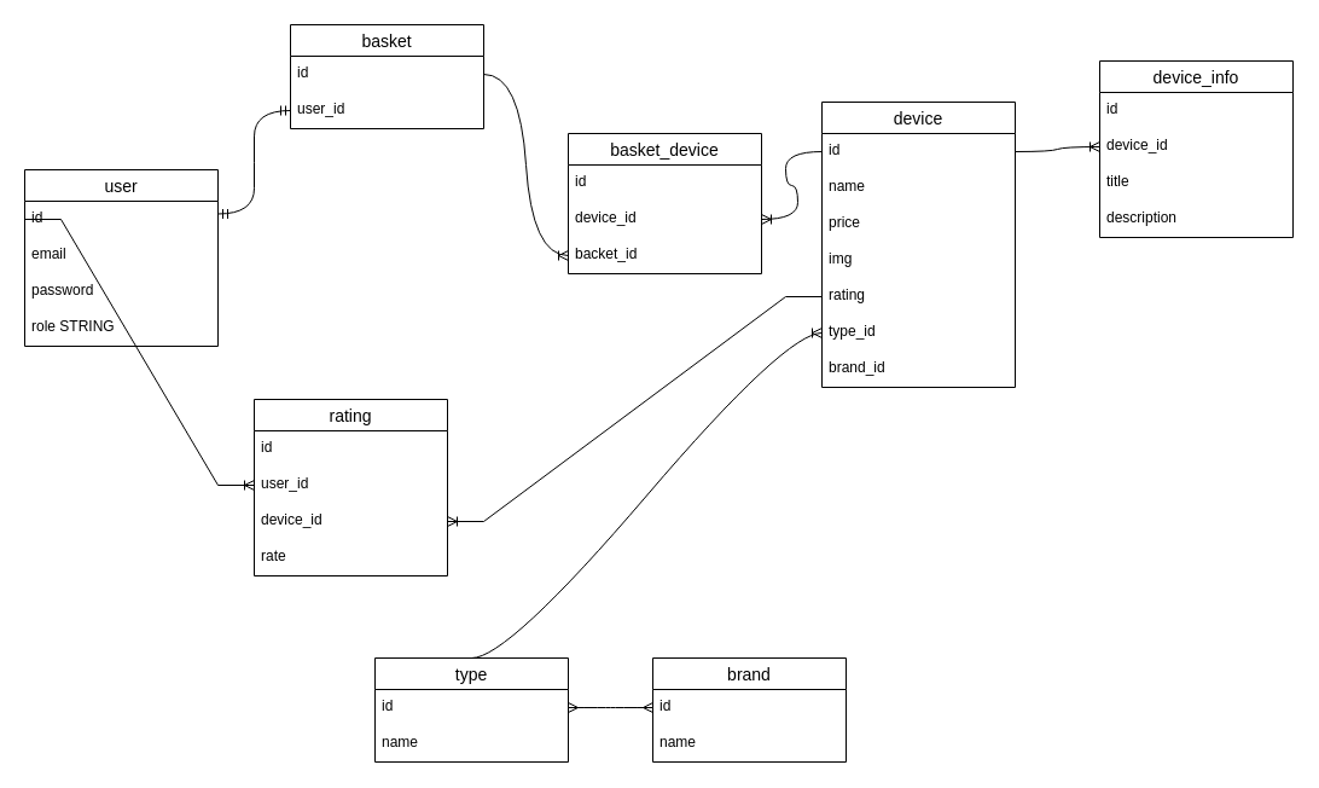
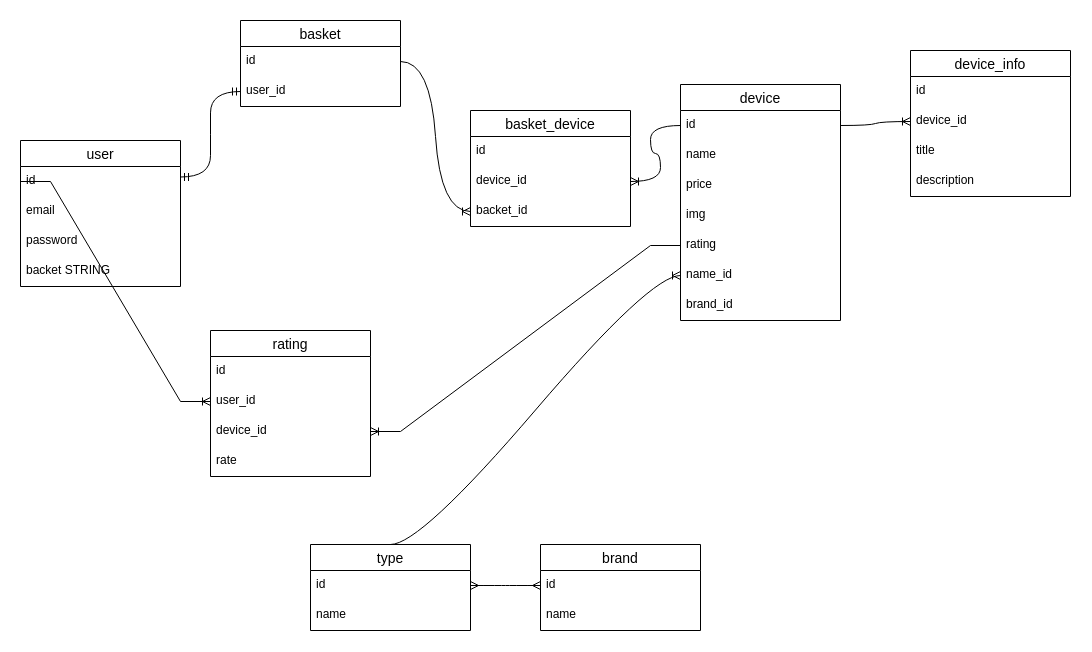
  <mxCell id="0" />
  <mxCell id="1" parent="0" />
  <mxCell id="2" value="user" style="swimlane;fontStyle=0;childLayout=stackLayout;horizontal=1;startSize=26;horizontalStack=0;resizeParent=1;resizeParentMax=0;resizeLast=0;collapsible=1;marginBottom=0;align=center;fontSize=14;" parent="1" vertex="1"><mxGeometry x="20" y="140" width="160" height="146" as="geometry" /></mxCell>
  <mxCell id="3" value="id" style="text;strokeColor=none;fillColor=none;spacingLeft=4;spacingRight=4;overflow=hidden;rotatable=0;points=[[0,0.5],[1,0.5]];portConstraint=eastwest;fontSize=12;" parent="2" vertex="1"><mxGeometry y="26" width="160" height="30" as="geometry" /></mxCell>
  <mxCell id="4" value="email" style="text;strokeColor=none;fillColor=none;spacingLeft=4;spacingRight=4;overflow=hidden;rotatable=0;points=[[0,0.5],[1,0.5]];portConstraint=eastwest;fontSize=12;" parent="2" vertex="1"><mxGeometry y="56" width="160" height="30" as="geometry" /></mxCell>
  <mxCell id="5" value="password" style="text;strokeColor=none;fillColor=none;spacingLeft=4;spacingRight=4;overflow=hidden;rotatable=0;points=[[0,0.5],[1,0.5]];portConstraint=eastwest;fontSize=12;" parent="2" vertex="1"><mxGeometry y="86" width="160" height="30" as="geometry" /></mxCell>
- <mxCell id="6" value="role STRING" style="text;strokeColor=none;fillColor=none;spacingLeft=4;spacingRight=4;overflow=hidden;rotatable=0;points=[[0,0.5],[1,0.5]];portConstraint=eastwest;fontSize=12;" parent="2" vertex="1"><mxGeometry y="116" width="160" height="30" as="geometry" /></mxCell>
+ <mxCell id="6" value="backet STRING" style="text;strokeColor=none;fillColor=none;spacingLeft=4;spacingRight=4;overflow=hidden;rotatable=0;points=[[0,0.5],[1,0.5]];portConstraint=eastwest;fontSize=12;" parent="2" vertex="1"><mxGeometry y="116" width="160" height="30" as="geometry" /></mxCell>
  <mxCell id="7" value="basket" style="swimlane;fontStyle=0;childLayout=stackLayout;horizontal=1;startSize=26;horizontalStack=0;resizeParent=1;resizeParentMax=0;resizeLast=0;collapsible=1;marginBottom=0;align=center;fontSize=14;" parent="1" vertex="1"><mxGeometry x="240" y="20" width="160" height="86" as="geometry" /></mxCell>
  <mxCell id="8" value="id" style="text;strokeColor=none;fillColor=none;spacingLeft=4;spacingRight=4;overflow=hidden;rotatable=0;points=[[0,0.5],[1,0.5]];portConstraint=eastwest;fontSize=12;" parent="7" vertex="1"><mxGeometry y="26" width="160" height="30" as="geometry" /></mxCell>
  <mxCell id="9" value="user_id" style="text;strokeColor=none;fillColor=none;spacingLeft=4;spacingRight=4;overflow=hidden;rotatable=0;points=[[0,0.5],[1,0.5]];portConstraint=eastwest;fontSize=12;" parent="7" vertex="1"><mxGeometry y="56" width="160" height="30" as="geometry" /></mxCell>
  <mxCell id="10" value="device" style="swimlane;fontStyle=0;childLayout=stackLayout;horizontal=1;startSize=26;horizontalStack=0;resizeParent=1;resizeParentMax=0;resizeLast=0;collapsible=1;marginBottom=0;align=center;fontSize=14;" parent="1" vertex="1"><mxGeometry x="680" y="84" width="160" height="236" as="geometry" /></mxCell>
  <mxCell id="11" value="id" style="text;strokeColor=none;fillColor=none;spacingLeft=4;spacingRight=4;overflow=hidden;rotatable=0;points=[[0,0.5],[1,0.5]];portConstraint=eastwest;fontSize=12;" parent="10" vertex="1"><mxGeometry y="26" width="160" height="30" as="geometry" /></mxCell>
  <mxCell id="12" value="name" style="text;strokeColor=none;fillColor=none;spacingLeft=4;spacingRight=4;overflow=hidden;rotatable=0;points=[[0,0.5],[1,0.5]];portConstraint=eastwest;fontSize=12;" parent="10" vertex="1"><mxGeometry y="56" width="160" height="30" as="geometry" /></mxCell>
  <mxCell id="13" value="price" style="text;strokeColor=none;fillColor=none;spacingLeft=4;spacingRight=4;overflow=hidden;rotatable=0;points=[[0,0.5],[1,0.5]];portConstraint=eastwest;fontSize=12;" parent="10" vertex="1"><mxGeometry y="86" width="160" height="30" as="geometry" /></mxCell>
  <mxCell id="14" value="img" style="text;strokeColor=none;fillColor=none;spacingLeft=4;spacingRight=4;overflow=hidden;rotatable=0;points=[[0,0.5],[1,0.5]];portConstraint=eastwest;fontSize=12;" parent="10" vertex="1"><mxGeometry y="116" width="160" height="30" as="geometry" /></mxCell>
  <mxCell id="15" value="rating" style="text;strokeColor=none;fillColor=none;spacingLeft=4;spacingRight=4;overflow=hidden;rotatable=0;points=[[0,0.5],[1,0.5]];portConstraint=eastwest;fontSize=12;" parent="10" vertex="1"><mxGeometry y="146" width="160" height="30" as="geometry" /></mxCell>
- <mxCell id="16" value="type_id" style="text;strokeColor=none;fillColor=none;spacingLeft=4;spacingRight=4;overflow=hidden;rotatable=0;points=[[0,0.5],[1,0.5]];portConstraint=eastwest;fontSize=12;" parent="10" vertex="1"><mxGeometry y="176" width="160" height="30" as="geometry" /></mxCell>
+ <mxCell id="16" value="name_id" style="text;strokeColor=none;fillColor=none;spacingLeft=4;spacingRight=4;overflow=hidden;rotatable=0;points=[[0,0.5],[1,0.5]];portConstraint=eastwest;fontSize=12;" parent="10" vertex="1"><mxGeometry y="176" width="160" height="30" as="geometry" /></mxCell>
  <mxCell id="17" value="brand_id" style="text;strokeColor=none;fillColor=none;spacingLeft=4;spacingRight=4;overflow=hidden;rotatable=0;points=[[0,0.5],[1,0.5]];portConstraint=eastwest;fontSize=12;" parent="10" vertex="1"><mxGeometry y="206" width="160" height="30" as="geometry" /></mxCell>
  <mxCell id="18" value="brand" style="swimlane;fontStyle=0;childLayout=stackLayout;horizontal=1;startSize=26;horizontalStack=0;resizeParent=1;resizeParentMax=0;resizeLast=0;collapsible=1;marginBottom=0;align=center;fontSize=14;" parent="1" vertex="1"><mxGeometry x="540" y="544" width="160" height="86" as="geometry" /></mxCell>
  <mxCell id="19" value="id" style="text;strokeColor=none;fillColor=none;spacingLeft=4;spacingRight=4;overflow=hidden;rotatable=0;points=[[0,0.5],[1,0.5]];portConstraint=eastwest;fontSize=12;" parent="18" vertex="1"><mxGeometry y="26" width="160" height="30" as="geometry" /></mxCell>
  <mxCell id="20" value="name" style="text;strokeColor=none;fillColor=none;spacingLeft=4;spacingRight=4;overflow=hidden;rotatable=0;points=[[0,0.5],[1,0.5]];portConstraint=eastwest;fontSize=12;" parent="18" vertex="1"><mxGeometry y="56" width="160" height="30" as="geometry" /></mxCell>
  <mxCell id="21" value="type" style="swimlane;fontStyle=0;childLayout=stackLayout;horizontal=1;startSize=26;horizontalStack=0;resizeParent=1;resizeParentMax=0;resizeLast=0;collapsible=1;marginBottom=0;align=center;fontSize=14;" parent="1" vertex="1"><mxGeometry x="310" y="544" width="160" height="86" as="geometry" /></mxCell>
  <mxCell id="22" value="id" style="text;strokeColor=none;fillColor=none;spacingLeft=4;spacingRight=4;overflow=hidden;rotatable=0;points=[[0,0.5],[1,0.5]];portConstraint=eastwest;fontSize=12;" parent="21" vertex="1"><mxGeometry y="26" width="160" height="30" as="geometry" /></mxCell>
  <mxCell id="23" value="name" style="text;strokeColor=none;fillColor=none;spacingLeft=4;spacingRight=4;overflow=hidden;rotatable=0;points=[[0,0.5],[1,0.5]];portConstraint=eastwest;fontSize=12;" parent="21" vertex="1"><mxGeometry y="56" width="160" height="30" as="geometry" /></mxCell>
  <mxCell id="24" value="" style="edgeStyle=entityRelationEdgeStyle;fontSize=12;html=1;endArrow=ERoneToMany;strokeColor=default;curved=1;entryX=0;entryY=0.5;entryDx=0;entryDy=0;exitX=0.5;exitY=0;exitDx=0;exitDy=0;" parent="1" source="21" target="16" edge="1"><mxGeometry width="100" height="100" relative="1" as="geometry"><mxPoint x="440" y="434" as="sourcePoint" /><mxPoint x="540" y="334" as="targetPoint" /></mxGeometry></mxCell>
  <mxCell id="25" value="" style="edgeStyle=entityRelationEdgeStyle;fontSize=12;html=1;endArrow=ERmany;startArrow=ERmany;strokeColor=default;curved=1;entryX=0;entryY=0.5;entryDx=0;entryDy=0;exitX=1;exitY=0.5;exitDx=0;exitDy=0;" parent="1" source="22" target="19" edge="1"><mxGeometry width="100" height="100" relative="1" as="geometry"><mxPoint x="420" y="754" as="sourcePoint" /><mxPoint x="520" y="654" as="targetPoint" /></mxGeometry></mxCell>
  <mxCell id="26" value="device_info" style="swimlane;fontStyle=0;childLayout=stackLayout;horizontal=1;startSize=26;horizontalStack=0;resizeParent=1;resizeParentMax=0;resizeLast=0;collapsible=1;marginBottom=0;align=center;fontSize=14;" parent="1" vertex="1"><mxGeometry x="910" y="50" width="160" height="146" as="geometry"><mxRectangle x="1010" y="200" width="110" height="30" as="alternateBounds" /></mxGeometry></mxCell>
  <mxCell id="27" value="id" style="text;strokeColor=none;fillColor=none;spacingLeft=4;spacingRight=4;overflow=hidden;rotatable=0;points=[[0,0.5],[1,0.5]];portConstraint=eastwest;fontSize=12;" parent="26" vertex="1"><mxGeometry y="26" width="160" height="30" as="geometry" /></mxCell>
  <mxCell id="28" value="device_id" style="text;strokeColor=none;fillColor=none;spacingLeft=4;spacingRight=4;overflow=hidden;rotatable=0;points=[[0,0.5],[1,0.5]];portConstraint=eastwest;fontSize=12;" parent="26" vertex="1"><mxGeometry y="56" width="160" height="30" as="geometry" /></mxCell>
  <mxCell id="29" value="title" style="text;strokeColor=none;fillColor=none;spacingLeft=4;spacingRight=4;overflow=hidden;rotatable=0;points=[[0,0.5],[1,0.5]];portConstraint=eastwest;fontSize=12;" parent="26" vertex="1"><mxGeometry y="86" width="160" height="30" as="geometry" /></mxCell>
  <mxCell id="30" value="description" style="text;strokeColor=none;fillColor=none;spacingLeft=4;spacingRight=4;overflow=hidden;rotatable=0;points=[[0,0.5],[1,0.5]];portConstraint=eastwest;fontSize=12;" parent="26" vertex="1"><mxGeometry y="116" width="160" height="30" as="geometry" /></mxCell>
  <mxCell id="31" value="" style="edgeStyle=entityRelationEdgeStyle;fontSize=12;html=1;endArrow=ERoneToMany;strokeColor=default;curved=1;entryX=0;entryY=0.5;entryDx=0;entryDy=0;exitX=1;exitY=0.5;exitDx=0;exitDy=0;" parent="1" source="11" target="28" edge="1"><mxGeometry width="100" height="100" relative="1" as="geometry"><mxPoint x="900" y="350" as="sourcePoint" /><mxPoint x="1000" y="250" as="targetPoint" /></mxGeometry></mxCell>
  <mxCell id="32" value="basket_device" style="swimlane;fontStyle=0;childLayout=stackLayout;horizontal=1;startSize=26;horizontalStack=0;resizeParent=1;resizeParentMax=0;resizeLast=0;collapsible=1;marginBottom=0;align=center;fontSize=14;" parent="1" vertex="1"><mxGeometry x="470" y="110" width="160" height="116" as="geometry" /></mxCell>
  <mxCell id="33" value="id" style="text;strokeColor=none;fillColor=none;spacingLeft=4;spacingRight=4;overflow=hidden;rotatable=0;points=[[0,0.5],[1,0.5]];portConstraint=eastwest;fontSize=12;" parent="32" vertex="1"><mxGeometry y="26" width="160" height="30" as="geometry" /></mxCell>
  <mxCell id="34" value="device_id" style="text;strokeColor=none;fillColor=none;spacingLeft=4;spacingRight=4;overflow=hidden;rotatable=0;points=[[0,0.5],[1,0.5]];portConstraint=eastwest;fontSize=12;" parent="32" vertex="1"><mxGeometry y="56" width="160" height="30" as="geometry" /></mxCell>
  <mxCell id="35" value="backet_id" style="text;strokeColor=none;fillColor=none;spacingLeft=4;spacingRight=4;overflow=hidden;rotatable=0;points=[[0,0.5],[1,0.5]];portConstraint=eastwest;fontSize=12;" parent="32" vertex="1"><mxGeometry y="86" width="160" height="30" as="geometry" /></mxCell>
  <mxCell id="36" value="" style="edgeStyle=entityRelationEdgeStyle;fontSize=12;html=1;endArrow=ERmandOne;startArrow=ERmandOne;strokeColor=default;curved=1;entryX=0;entryY=0.5;entryDx=0;entryDy=0;exitX=1;exitY=0.25;exitDx=0;exitDy=0;" parent="1" source="2" target="9" edge="1"><mxGeometry width="100" height="100" relative="1" as="geometry"><mxPoint x="240" y="280" as="sourcePoint" /><mxPoint x="340" y="180" as="targetPoint" /></mxGeometry></mxCell>
  <mxCell id="37" value="" style="edgeStyle=entityRelationEdgeStyle;fontSize=12;html=1;endArrow=ERoneToMany;strokeColor=default;curved=1;entryX=0;entryY=0.5;entryDx=0;entryDy=0;exitX=1;exitY=0.5;exitDx=0;exitDy=0;" parent="1" source="8" target="35" edge="1"><mxGeometry width="100" height="100" relative="1" as="geometry"><mxPoint x="350" y="280" as="sourcePoint" /><mxPoint x="450" y="180" as="targetPoint" /></mxGeometry></mxCell>
  <mxCell id="38" value="rating" style="swimlane;fontStyle=0;childLayout=stackLayout;horizontal=1;startSize=26;horizontalStack=0;resizeParent=1;resizeParentMax=0;resizeLast=0;collapsible=1;marginBottom=0;align=center;fontSize=14;" parent="1" vertex="1"><mxGeometry x="210" y="330" width="160" height="146" as="geometry" /></mxCell>
  <mxCell id="39" value="id" style="text;strokeColor=none;fillColor=none;spacingLeft=4;spacingRight=4;overflow=hidden;rotatable=0;points=[[0,0.5],[1,0.5]];portConstraint=eastwest;fontSize=12;" parent="38" vertex="1"><mxGeometry y="26" width="160" height="30" as="geometry" /></mxCell>
  <mxCell id="40" value="user_id" style="text;strokeColor=none;fillColor=none;spacingLeft=4;spacingRight=4;overflow=hidden;rotatable=0;points=[[0,0.5],[1,0.5]];portConstraint=eastwest;fontSize=12;" parent="38" vertex="1"><mxGeometry y="56" width="160" height="30" as="geometry" /></mxCell>
  <mxCell id="41" value="device_id" style="text;strokeColor=none;fillColor=none;spacingLeft=4;spacingRight=4;overflow=hidden;rotatable=0;points=[[0,0.5],[1,0.5]];portConstraint=eastwest;fontSize=12;" parent="38" vertex="1"><mxGeometry y="86" width="160" height="30" as="geometry" /></mxCell>
  <mxCell id="42" value="rate" style="text;strokeColor=none;fillColor=none;spacingLeft=4;spacingRight=4;overflow=hidden;rotatable=0;points=[[0,0.5],[1,0.5]];portConstraint=eastwest;fontSize=12;" parent="38" vertex="1"><mxGeometry y="116" width="160" height="30" as="geometry" /></mxCell>
  <mxCell id="43" value="" style="edgeStyle=entityRelationEdgeStyle;fontSize=12;html=1;endArrow=ERoneToMany;rounded=0;entryX=1;entryY=0.5;entryDx=0;entryDy=0;exitX=0;exitY=0.5;exitDx=0;exitDy=0;" parent="1" source="15" target="41" edge="1"><mxGeometry width="100" height="100" relative="1" as="geometry"><mxPoint x="490" y="280" as="sourcePoint" /><mxPoint x="530" y="290" as="targetPoint" /></mxGeometry></mxCell>
  <mxCell id="44" value="" style="edgeStyle=entityRelationEdgeStyle;fontSize=12;html=1;endArrow=ERoneToMany;rounded=0;entryX=0;entryY=0.5;entryDx=0;entryDy=0;exitX=0;exitY=0.5;exitDx=0;exitDy=0;" parent="1" source="3" target="40" edge="1"><mxGeometry width="100" height="100" relative="1" as="geometry"><mxPoint x="500" y="710" as="sourcePoint" /><mxPoint x="600" y="610" as="targetPoint" /></mxGeometry></mxCell>
  <mxCell id="45" value="" style="edgeStyle=entityRelationEdgeStyle;fontSize=12;html=1;endArrow=ERoneToMany;entryX=1;entryY=0.5;entryDx=0;entryDy=0;exitX=0;exitY=0.5;exitDx=0;exitDy=0;curved=1;" parent="1" source="11" target="34" edge="1"><mxGeometry width="100" height="100" relative="1" as="geometry"><mxPoint x="750" y="40" as="sourcePoint" /><mxPoint x="670" y="20" as="targetPoint" /></mxGeometry></mxCell>
